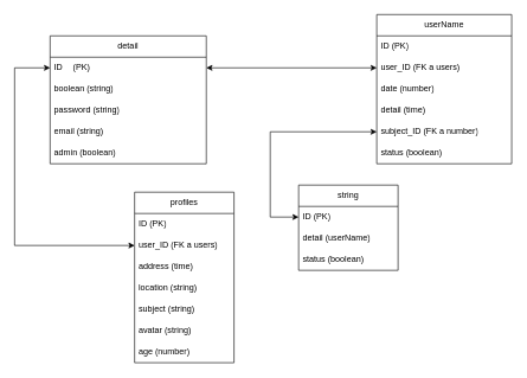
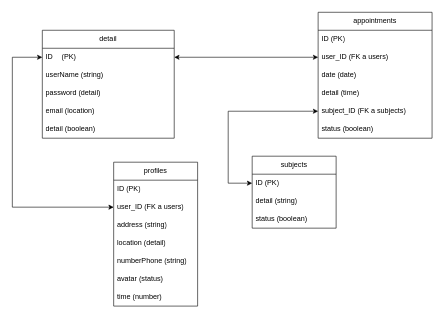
  <mxCell id="0" />
  <mxCell id="1" parent="0" />
  <mxCell id="2" value="detail" style="swimlane;fontStyle=0;childLayout=stackLayout;horizontal=1;startSize=30;horizontalStack=0;resizeParent=1;resizeParentMax=0;resizeLast=0;collapsible=1;marginBottom=0;whiteSpace=wrap;html=1;" vertex="1" parent="1"><mxGeometry x="70" y="50" width="220" height="180" as="geometry" /></mxCell>
  <mxCell id="3" value="ID&lt;span style=&quot;white-space: pre;&quot;&gt;&#09;&lt;/span&gt;(PK)" style="text;strokeColor=none;fillColor=none;align=left;verticalAlign=middle;spacingLeft=4;spacingRight=4;overflow=hidden;points=[[0,0.5],[1,0.5]];portConstraint=eastwest;rotatable=0;whiteSpace=wrap;html=1;" vertex="1" parent="2"><mxGeometry y="30" width="220" height="30" as="geometry" /></mxCell>
- <mxCell id="4" value="boolean (string)" style="text;strokeColor=none;fillColor=none;align=left;verticalAlign=middle;spacingLeft=4;spacingRight=4;overflow=hidden;points=[[0,0.5],[1,0.5]];portConstraint=eastwest;rotatable=0;whiteSpace=wrap;html=1;" vertex="1" parent="2"><mxGeometry y="60" width="220" height="30" as="geometry" /></mxCell>
- <mxCell id="5" value="password (string)" style="text;strokeColor=none;fillColor=none;align=left;verticalAlign=middle;spacingLeft=4;spacingRight=4;overflow=hidden;points=[[0,0.5],[1,0.5]];portConstraint=eastwest;rotatable=0;whiteSpace=wrap;html=1;" vertex="1" parent="2"><mxGeometry y="90" width="220" height="30" as="geometry" /></mxCell>
- <mxCell id="6" value="email (string)" style="text;strokeColor=none;fillColor=none;align=left;verticalAlign=middle;spacingLeft=4;spacingRight=4;overflow=hidden;points=[[0,0.5],[1,0.5]];portConstraint=eastwest;rotatable=0;whiteSpace=wrap;html=1;" vertex="1" parent="2"><mxGeometry y="120" width="220" height="30" as="geometry" /></mxCell>
- <mxCell id="7" value="admin (boolean)" style="text;strokeColor=none;fillColor=none;align=left;verticalAlign=middle;spacingLeft=4;spacingRight=4;overflow=hidden;points=[[0,0.5],[1,0.5]];portConstraint=eastwest;rotatable=0;whiteSpace=wrap;html=1;" vertex="1" parent="2"><mxGeometry y="150" width="220" height="30" as="geometry" /></mxCell>
- <mxCell id="8" value="userName" style="swimlane;fontStyle=0;childLayout=stackLayout;horizontal=1;startSize=30;horizontalStack=0;resizeParent=1;resizeParentMax=0;resizeLast=0;collapsible=1;marginBottom=0;whiteSpace=wrap;html=1;" vertex="1" parent="1"><mxGeometry x="530" y="20" width="190" height="210" as="geometry" /></mxCell>
+ <mxCell id="4" value="userName (string)" style="text;strokeColor=none;fillColor=none;align=left;verticalAlign=middle;spacingLeft=4;spacingRight=4;overflow=hidden;points=[[0,0.5],[1,0.5]];portConstraint=eastwest;rotatable=0;whiteSpace=wrap;html=1;" vertex="1" parent="2"><mxGeometry y="60" width="220" height="30" as="geometry" /></mxCell>
+ <mxCell id="5" value="password (detail)" style="text;strokeColor=none;fillColor=none;align=left;verticalAlign=middle;spacingLeft=4;spacingRight=4;overflow=hidden;points=[[0,0.5],[1,0.5]];portConstraint=eastwest;rotatable=0;whiteSpace=wrap;html=1;" vertex="1" parent="2"><mxGeometry y="90" width="220" height="30" as="geometry" /></mxCell>
+ <mxCell id="6" value="email (location)" style="text;strokeColor=none;fillColor=none;align=left;verticalAlign=middle;spacingLeft=4;spacingRight=4;overflow=hidden;points=[[0,0.5],[1,0.5]];portConstraint=eastwest;rotatable=0;whiteSpace=wrap;html=1;" vertex="1" parent="2"><mxGeometry y="120" width="220" height="30" as="geometry" /></mxCell>
+ <mxCell id="7" value="detail (boolean)" style="text;strokeColor=none;fillColor=none;align=left;verticalAlign=middle;spacingLeft=4;spacingRight=4;overflow=hidden;points=[[0,0.5],[1,0.5]];portConstraint=eastwest;rotatable=0;whiteSpace=wrap;html=1;" vertex="1" parent="2"><mxGeometry y="150" width="220" height="30" as="geometry" /></mxCell>
+ <mxCell id="8" value="appointments" style="swimlane;fontStyle=0;childLayout=stackLayout;horizontal=1;startSize=30;horizontalStack=0;resizeParent=1;resizeParentMax=0;resizeLast=0;collapsible=1;marginBottom=0;whiteSpace=wrap;html=1;" vertex="1" parent="1"><mxGeometry x="530" y="20" width="190" height="210" as="geometry" /></mxCell>
  <mxCell id="9" value="ID (PK)" style="text;strokeColor=none;fillColor=none;align=left;verticalAlign=middle;spacingLeft=4;spacingRight=4;overflow=hidden;points=[[0,0.5],[1,0.5]];portConstraint=eastwest;rotatable=0;whiteSpace=wrap;html=1;" vertex="1" parent="8"><mxGeometry y="30" width="190" height="30" as="geometry" /></mxCell>
  <mxCell id="10" value="user_ID (FK a users)" style="text;strokeColor=none;fillColor=none;align=left;verticalAlign=middle;spacingLeft=4;spacingRight=4;overflow=hidden;points=[[0,0.5],[1,0.5]];portConstraint=eastwest;rotatable=0;whiteSpace=wrap;html=1;" vertex="1" parent="8"><mxGeometry y="60" width="190" height="30" as="geometry" /></mxCell>
- <mxCell id="11" value="date (number)" style="text;strokeColor=none;fillColor=none;align=left;verticalAlign=middle;spacingLeft=4;spacingRight=4;overflow=hidden;points=[[0,0.5],[1,0.5]];portConstraint=eastwest;rotatable=0;whiteSpace=wrap;html=1;" vertex="1" parent="8"><mxGeometry y="90" width="190" height="30" as="geometry" /></mxCell>
+ <mxCell id="11" value="date (date)" style="text;strokeColor=none;fillColor=none;align=left;verticalAlign=middle;spacingLeft=4;spacingRight=4;overflow=hidden;points=[[0,0.5],[1,0.5]];portConstraint=eastwest;rotatable=0;whiteSpace=wrap;html=1;" vertex="1" parent="8"><mxGeometry y="90" width="190" height="30" as="geometry" /></mxCell>
  <mxCell id="12" value="detail (time)" style="text;strokeColor=none;fillColor=none;align=left;verticalAlign=middle;spacingLeft=4;spacingRight=4;overflow=hidden;points=[[0,0.5],[1,0.5]];portConstraint=eastwest;rotatable=0;whiteSpace=wrap;html=1;" vertex="1" parent="8"><mxGeometry y="120" width="190" height="30" as="geometry" /></mxCell>
- <mxCell id="13" value="subject_ID (FK a number)" style="text;strokeColor=none;fillColor=none;align=left;verticalAlign=middle;spacingLeft=4;spacingRight=4;overflow=hidden;points=[[0,0.5],[1,0.5]];portConstraint=eastwest;rotatable=0;whiteSpace=wrap;html=1;" vertex="1" parent="8"><mxGeometry y="150" width="190" height="30" as="geometry" /></mxCell>
+ <mxCell id="13" value="subject_ID (FK a subjects)" style="text;strokeColor=none;fillColor=none;align=left;verticalAlign=middle;spacingLeft=4;spacingRight=4;overflow=hidden;points=[[0,0.5],[1,0.5]];portConstraint=eastwest;rotatable=0;whiteSpace=wrap;html=1;" vertex="1" parent="8"><mxGeometry y="150" width="190" height="30" as="geometry" /></mxCell>
  <mxCell id="14" value="status (boolean)" style="text;strokeColor=none;fillColor=none;align=left;verticalAlign=middle;spacingLeft=4;spacingRight=4;overflow=hidden;points=[[0,0.5],[1,0.5]];portConstraint=eastwest;rotatable=0;whiteSpace=wrap;html=1;" vertex="1" parent="8"><mxGeometry y="180" width="190" height="30" as="geometry" /></mxCell>
- <mxCell id="15" value="string" style="swimlane;fontStyle=0;childLayout=stackLayout;horizontal=1;startSize=30;horizontalStack=0;resizeParent=1;resizeParentMax=0;resizeLast=0;collapsible=1;marginBottom=0;whiteSpace=wrap;html=1;" vertex="1" parent="1"><mxGeometry x="420" y="260" width="140" height="120" as="geometry" /></mxCell>
+ <mxCell id="15" value="subjects" style="swimlane;fontStyle=0;childLayout=stackLayout;horizontal=1;startSize=30;horizontalStack=0;resizeParent=1;resizeParentMax=0;resizeLast=0;collapsible=1;marginBottom=0;whiteSpace=wrap;html=1;" vertex="1" parent="1"><mxGeometry x="420" y="260" width="140" height="120" as="geometry" /></mxCell>
  <mxCell id="16" value="ID (PK)" style="text;strokeColor=none;fillColor=none;align=left;verticalAlign=middle;spacingLeft=4;spacingRight=4;overflow=hidden;points=[[0,0.5],[1,0.5]];portConstraint=eastwest;rotatable=0;whiteSpace=wrap;html=1;" vertex="1" parent="15"><mxGeometry y="30" width="140" height="30" as="geometry" /></mxCell>
- <mxCell id="17" value="detail (userName)" style="text;strokeColor=none;fillColor=none;align=left;verticalAlign=middle;spacingLeft=4;spacingRight=4;overflow=hidden;points=[[0,0.5],[1,0.5]];portConstraint=eastwest;rotatable=0;whiteSpace=wrap;html=1;" vertex="1" parent="15"><mxGeometry y="60" width="140" height="30" as="geometry" /></mxCell>
+ <mxCell id="17" value="detail (string)" style="text;strokeColor=none;fillColor=none;align=left;verticalAlign=middle;spacingLeft=4;spacingRight=4;overflow=hidden;points=[[0,0.5],[1,0.5]];portConstraint=eastwest;rotatable=0;whiteSpace=wrap;html=1;" vertex="1" parent="15"><mxGeometry y="60" width="140" height="30" as="geometry" /></mxCell>
  <mxCell id="18" value="status (boolean)" style="text;strokeColor=none;fillColor=none;align=left;verticalAlign=middle;spacingLeft=4;spacingRight=4;overflow=hidden;points=[[0,0.5],[1,0.5]];portConstraint=eastwest;rotatable=0;whiteSpace=wrap;html=1;" vertex="1" parent="15"><mxGeometry y="90" width="140" height="30" as="geometry" /></mxCell>
  <mxCell id="19" value="" style="endArrow=classic;startArrow=classic;html=1;rounded=0;exitX=1;exitY=0.5;exitDx=0;exitDy=0;entryX=0;entryY=0.5;entryDx=0;entryDy=0;" edge="1" parent="1" source="3" target="10"><mxGeometry width="50" height="50" relative="1" as="geometry"><mxPoint x="320" y="260" as="sourcePoint" /><mxPoint x="370" y="210" as="targetPoint" /></mxGeometry></mxCell>
  <mxCell id="20" value="" style="endArrow=classic;startArrow=classic;html=1;rounded=0;entryX=0;entryY=0.5;entryDx=0;entryDy=0;exitX=0;exitY=0.5;exitDx=0;exitDy=0;" edge="1" parent="1" source="16" target="13"><mxGeometry width="50" height="50" relative="1" as="geometry"><mxPoint x="410" y="322" as="sourcePoint" /><mxPoint x="350" y="190" as="targetPoint" /><Array as="points"><mxPoint x="380" y="305" /><mxPoint x="380" y="185" /></Array></mxGeometry></mxCell>
  <mxCell id="21" value="profiles" style="swimlane;fontStyle=0;childLayout=stackLayout;horizontal=1;startSize=30;horizontalStack=0;resizeParent=1;resizeParentMax=0;resizeLast=0;collapsible=1;marginBottom=0;whiteSpace=wrap;html=1;" vertex="1" parent="1"><mxGeometry x="189" y="270" width="140" height="240" as="geometry" /></mxCell>
  <mxCell id="22" value="ID (PK)" style="text;strokeColor=none;fillColor=none;align=left;verticalAlign=middle;spacingLeft=4;spacingRight=4;overflow=hidden;points=[[0,0.5],[1,0.5]];portConstraint=eastwest;rotatable=0;whiteSpace=wrap;html=1;" vertex="1" parent="21"><mxGeometry y="30" width="140" height="30" as="geometry" /></mxCell>
  <mxCell id="23" value="user_ID (FK a users)" style="text;strokeColor=none;fillColor=none;align=left;verticalAlign=middle;spacingLeft=4;spacingRight=4;overflow=hidden;points=[[0,0.5],[1,0.5]];portConstraint=eastwest;rotatable=0;whiteSpace=wrap;html=1;" vertex="1" parent="21"><mxGeometry y="60" width="140" height="30" as="geometry" /></mxCell>
- <mxCell id="24" value="address (time)" style="text;strokeColor=none;fillColor=none;align=left;verticalAlign=middle;spacingLeft=4;spacingRight=4;overflow=hidden;points=[[0,0.5],[1,0.5]];portConstraint=eastwest;rotatable=0;whiteSpace=wrap;html=1;" vertex="1" parent="21"><mxGeometry y="90" width="140" height="30" as="geometry" /></mxCell>
- <mxCell id="25" value="location (string)" style="text;strokeColor=none;fillColor=none;align=left;verticalAlign=middle;spacingLeft=4;spacingRight=4;overflow=hidden;points=[[0,0.5],[1,0.5]];portConstraint=eastwest;rotatable=0;whiteSpace=wrap;html=1;" vertex="1" parent="21"><mxGeometry y="120" width="140" height="30" as="geometry" /></mxCell>
- <mxCell id="26" value="subject (string)" style="text;strokeColor=none;fillColor=none;align=left;verticalAlign=middle;spacingLeft=4;spacingRight=4;overflow=hidden;points=[[0,0.5],[1,0.5]];portConstraint=eastwest;rotatable=0;whiteSpace=wrap;html=1;" vertex="1" parent="21"><mxGeometry y="150" width="140" height="30" as="geometry" /></mxCell>
- <mxCell id="27" value="avatar (string)" style="text;strokeColor=none;fillColor=none;align=left;verticalAlign=middle;spacingLeft=4;spacingRight=4;overflow=hidden;points=[[0,0.5],[1,0.5]];portConstraint=eastwest;rotatable=0;whiteSpace=wrap;html=1;" vertex="1" parent="21"><mxGeometry y="180" width="140" height="30" as="geometry" /></mxCell>
- <mxCell id="28" value="age (number)" style="text;strokeColor=none;fillColor=none;align=left;verticalAlign=middle;spacingLeft=4;spacingRight=4;overflow=hidden;points=[[0,0.5],[1,0.5]];portConstraint=eastwest;rotatable=0;whiteSpace=wrap;html=1;" vertex="1" parent="21"><mxGeometry y="210" width="140" height="30" as="geometry" /></mxCell>
+ <mxCell id="24" value="address (string)" style="text;strokeColor=none;fillColor=none;align=left;verticalAlign=middle;spacingLeft=4;spacingRight=4;overflow=hidden;points=[[0,0.5],[1,0.5]];portConstraint=eastwest;rotatable=0;whiteSpace=wrap;html=1;" vertex="1" parent="21"><mxGeometry y="90" width="140" height="30" as="geometry" /></mxCell>
+ <mxCell id="25" value="location (detail)" style="text;strokeColor=none;fillColor=none;align=left;verticalAlign=middle;spacingLeft=4;spacingRight=4;overflow=hidden;points=[[0,0.5],[1,0.5]];portConstraint=eastwest;rotatable=0;whiteSpace=wrap;html=1;" vertex="1" parent="21"><mxGeometry y="120" width="140" height="30" as="geometry" /></mxCell>
+ <mxCell id="26" value="numberPhone (string)" style="text;strokeColor=none;fillColor=none;align=left;verticalAlign=middle;spacingLeft=4;spacingRight=4;overflow=hidden;points=[[0,0.5],[1,0.5]];portConstraint=eastwest;rotatable=0;whiteSpace=wrap;html=1;" vertex="1" parent="21"><mxGeometry y="150" width="140" height="30" as="geometry" /></mxCell>
+ <mxCell id="27" value="avatar (status)" style="text;strokeColor=none;fillColor=none;align=left;verticalAlign=middle;spacingLeft=4;spacingRight=4;overflow=hidden;points=[[0,0.5],[1,0.5]];portConstraint=eastwest;rotatable=0;whiteSpace=wrap;html=1;" vertex="1" parent="21"><mxGeometry y="180" width="140" height="30" as="geometry" /></mxCell>
+ <mxCell id="28" value="time (number)" style="text;strokeColor=none;fillColor=none;align=left;verticalAlign=middle;spacingLeft=4;spacingRight=4;overflow=hidden;points=[[0,0.5],[1,0.5]];portConstraint=eastwest;rotatable=0;whiteSpace=wrap;html=1;" vertex="1" parent="21"><mxGeometry y="210" width="140" height="30" as="geometry" /></mxCell>
  <mxCell id="29" value="" style="endArrow=classic;startArrow=classic;html=1;rounded=0;entryX=0;entryY=0.5;entryDx=0;entryDy=0;exitX=0;exitY=0.5;exitDx=0;exitDy=0;" edge="1" parent="1" source="23" target="3"><mxGeometry width="50" height="50" relative="1" as="geometry"><mxPoint x="320" y="290" as="sourcePoint" /><mxPoint x="370" y="240" as="targetPoint" /><Array as="points"><mxPoint x="20" y="345" /><mxPoint x="20" y="95" /></Array></mxGeometry></mxCell>
